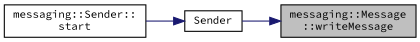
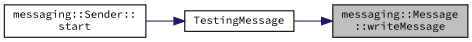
  digraph {
    fontname="Source Code Pro"
    rankdir=RL
    node [color=black fillcolor=white fontname="Source Code Pro" fontsize=10 shape=record style=filled]
    edge [color=midnightblue dir=back fontname="Source Code Pro" fontsize=10 labelfontname=Helvetica labelfontsize=10 style=solid]
    n1 [fillcolor=grey75 fontcolor=black height=0.2 label="messaging::Message\l::writeMessage" width=0.4]
-   n2 [height=0.2 label=Sender width=0.4]
+   n2 [height=0.2 label=TestingMessage width=0.4]
    n3 [height=0.2 label="messaging::Sender::\lstart" width=0.4]
    n1 -> n2
    n2 -> n3
  }
